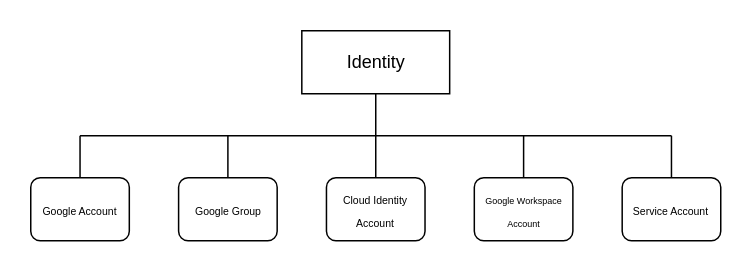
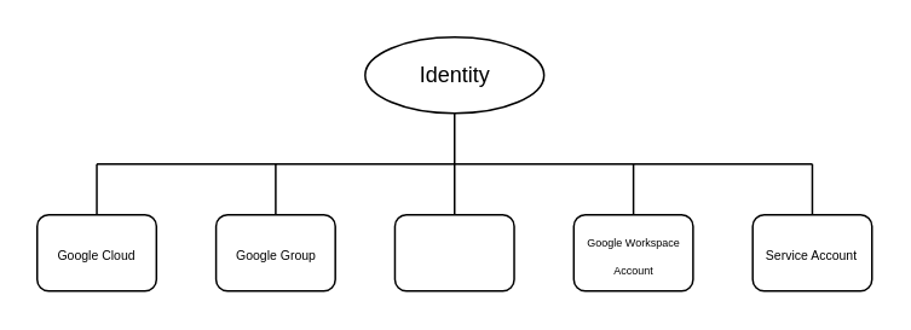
  <mxCell id="0" />
  <mxCell id="1" parent="0" />
  <mxCell id="2" value="" style="group" vertex="1" connectable="0" parent="1"><mxGeometry x="20" y="20" width="460" height="140" as="geometry" /></mxCell>
- <mxCell id="3" value="Identity" style="rounded=0;whiteSpace=wrap;html=1;" vertex="1" parent="2"><mxGeometry x="180.714" width="98.571" height="42" as="geometry" /></mxCell>
+ <mxCell id="3" value="Identity" style="ellipse;whiteSpace=wrap;html=1;" vertex="1" parent="2"><mxGeometry x="180.714" width="98.571" height="42" as="geometry" /></mxCell>
  <mxCell id="4" value="" style="endArrow=none;html=1;rounded=0;entryX=0.5;entryY=1;entryDx=0;entryDy=0;" edge="1" parent="2" target="3"><mxGeometry width="50" height="50" relative="1" as="geometry"><mxPoint x="230.0" y="70" as="sourcePoint" /><mxPoint x="273.81" y="98" as="targetPoint" /></mxGeometry></mxCell>
  <mxCell id="5" value="" style="endArrow=none;html=1;rounded=0;" edge="1" parent="2"><mxGeometry width="50" height="50" relative="1" as="geometry"><mxPoint x="32.857" y="70" as="sourcePoint" /><mxPoint x="427.143" y="70" as="targetPoint" /></mxGeometry></mxCell>
  <mxCell id="6" value="" style="group" vertex="1" connectable="0" parent="2"><mxGeometry y="70" width="65.714" height="70" as="geometry" /></mxCell>
  <mxCell id="7" value="" style="endArrow=none;html=1;rounded=0;" edge="1" parent="6"><mxGeometry width="50" height="50" relative="1" as="geometry"><mxPoint x="32.857" y="28" as="sourcePoint" /><mxPoint x="32.857" as="targetPoint" /></mxGeometry></mxCell>
  <mxCell id="8" value="" style="rounded=1;whiteSpace=wrap;html=1;" vertex="1" parent="6"><mxGeometry y="28" width="65.714" height="42" as="geometry" /></mxCell>
- <mxCell id="9" value="&lt;font style=&quot;font-size: 7px;&quot;&gt;Google Account&lt;/font&gt;" style="text;html=1;align=center;verticalAlign=middle;whiteSpace=wrap;rounded=0;" vertex="1" parent="6"><mxGeometry y="28" width="65.714" height="42" as="geometry" /></mxCell>
+ <mxCell id="9" value="&lt;font style=&quot;font-size: 7px;&quot;&gt;Google Cloud&lt;/font&gt;" style="text;html=1;align=center;verticalAlign=middle;whiteSpace=wrap;rounded=0;" vertex="1" parent="6"><mxGeometry y="28" width="65.714" height="42" as="geometry" /></mxCell>
  <mxCell id="10" value="" style="group" vertex="1" connectable="0" parent="2"><mxGeometry x="98.571" y="70" width="65.714" height="70" as="geometry" /></mxCell>
  <mxCell id="11" value="" style="endArrow=none;html=1;rounded=0;" edge="1" parent="10"><mxGeometry width="50" height="50" relative="1" as="geometry"><mxPoint x="32.857" y="28" as="sourcePoint" /><mxPoint x="32.857" as="targetPoint" /></mxGeometry></mxCell>
  <mxCell id="12" value="" style="rounded=1;whiteSpace=wrap;html=1;" vertex="1" parent="10"><mxGeometry y="28" width="65.714" height="42" as="geometry" /></mxCell>
  <mxCell id="13" value="&lt;font style=&quot;font-size: 7px;&quot;&gt;Google Group&lt;/font&gt;" style="text;html=1;align=center;verticalAlign=middle;whiteSpace=wrap;rounded=0;" vertex="1" parent="10"><mxGeometry y="28" width="65.714" height="42" as="geometry" /></mxCell>
  <mxCell id="14" value="" style="group" vertex="1" connectable="0" parent="2"><mxGeometry x="197.143" y="70" width="65.714" height="70" as="geometry" /></mxCell>
  <mxCell id="15" value="" style="endArrow=none;html=1;rounded=0;" edge="1" parent="14"><mxGeometry width="50" height="50" relative="1" as="geometry"><mxPoint x="32.857" y="28" as="sourcePoint" /><mxPoint x="32.857" as="targetPoint" /></mxGeometry></mxCell>
  <mxCell id="16" value="" style="rounded=1;whiteSpace=wrap;html=1;" vertex="1" parent="14"><mxGeometry y="28" width="65.714" height="42" as="geometry" /></mxCell>
- <mxCell id="17" value="&lt;span style=&quot;font-size: 7px;&quot;&gt;Cloud Identity&lt;/span&gt;&lt;div&gt;&lt;span style=&quot;font-size: 7px;&quot;&gt;Account&lt;/span&gt;&lt;/div&gt;" style="text;html=1;align=center;verticalAlign=middle;whiteSpace=wrap;rounded=0;" vertex="1" parent="14"><mxGeometry y="28" width="65.714" height="42" as="geometry" /></mxCell>
  <mxCell id="18" value="" style="group" vertex="1" connectable="0" parent="2"><mxGeometry x="295.714" y="70" width="65.714" height="70" as="geometry" /></mxCell>
  <mxCell id="19" value="" style="endArrow=none;html=1;rounded=0;" edge="1" parent="18"><mxGeometry width="50" height="50" relative="1" as="geometry"><mxPoint x="32.857" y="28" as="sourcePoint" /><mxPoint x="32.857" as="targetPoint" /></mxGeometry></mxCell>
  <mxCell id="20" value="" style="rounded=1;whiteSpace=wrap;html=1;" vertex="1" parent="18"><mxGeometry y="28" width="65.714" height="42" as="geometry" /></mxCell>
  <mxCell id="21" value="&lt;font style=&quot;font-size: 6px;&quot;&gt;Google Workspace Account&lt;/font&gt;" style="text;html=1;align=center;verticalAlign=middle;whiteSpace=wrap;rounded=0;" vertex="1" parent="18"><mxGeometry y="28" width="65.714" height="42" as="geometry" /></mxCell>
  <mxCell id="22" value="" style="group" vertex="1" connectable="0" parent="2"><mxGeometry x="394.286" y="70" width="65.714" height="70" as="geometry" /></mxCell>
  <mxCell id="23" value="" style="endArrow=none;html=1;rounded=0;" edge="1" parent="22"><mxGeometry width="50" height="50" relative="1" as="geometry"><mxPoint x="32.857" y="28" as="sourcePoint" /><mxPoint x="32.857" as="targetPoint" /></mxGeometry></mxCell>
  <mxCell id="24" value="" style="rounded=1;whiteSpace=wrap;html=1;" vertex="1" parent="22"><mxGeometry y="28" width="65.714" height="42" as="geometry" /></mxCell>
  <mxCell id="25" value="&lt;font style=&quot;font-size: 7px;&quot;&gt;Service Account&lt;/font&gt;" style="text;html=1;align=center;verticalAlign=middle;whiteSpace=wrap;rounded=0;" vertex="1" parent="22"><mxGeometry y="28" width="65.714" height="42" as="geometry" /></mxCell>
